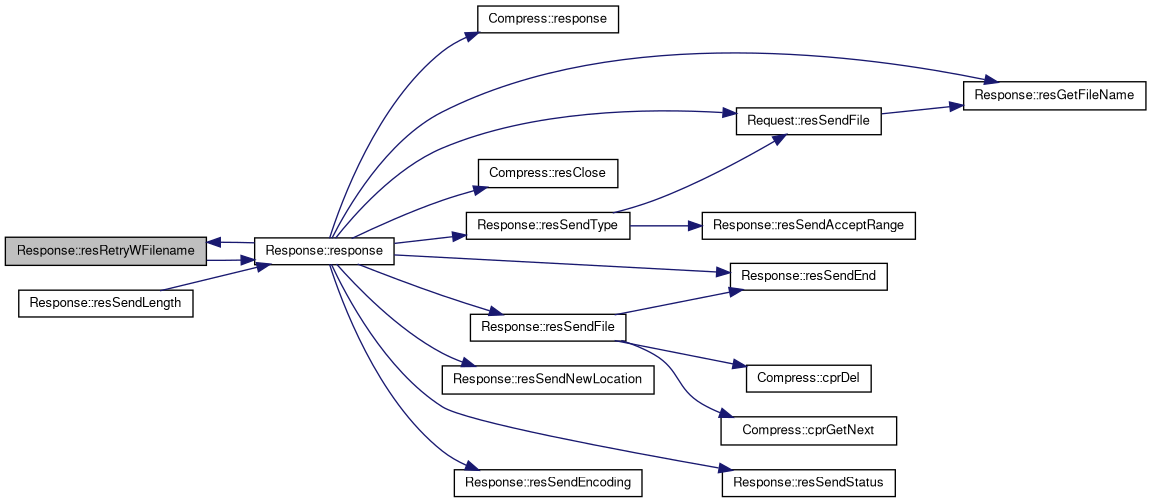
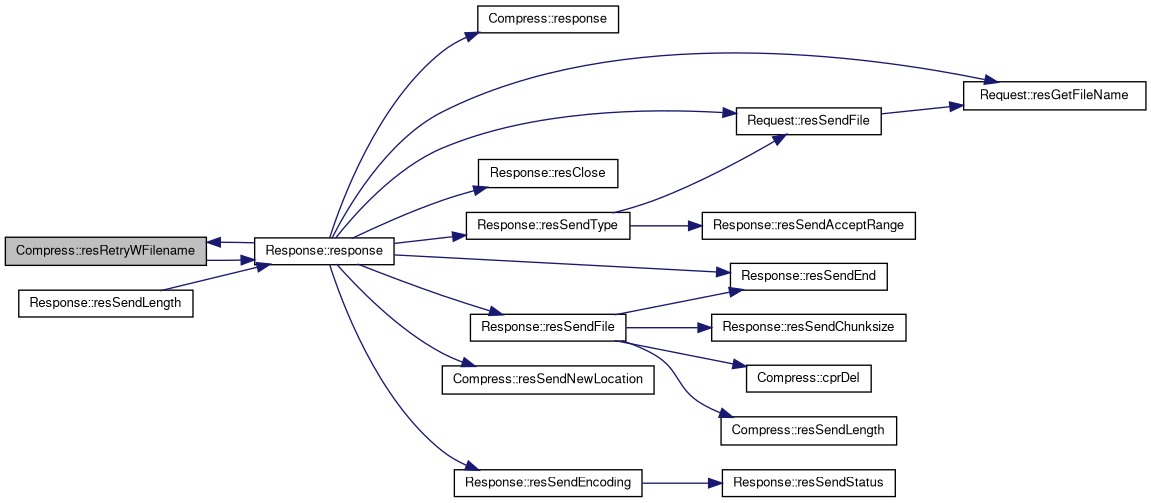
  digraph {
    rankdir=LR
    node [color=black fontname=FreeSans fontsize=10 shape=record]
    edge [color=midnightblue fontname=FreeSans fontsize=10 labelfontname=FreeSans labelfontsize=10 style=solid]
-   n1 [fillcolor=grey75 fontcolor=black height=0.2 label="Response::resRetryWFilename" style=filled width=0.4]
+   n1 [fillcolor=grey75 fontcolor=black height=0.2 label="Compress::resRetryWFilename" style=filled width=0.4]
    n2 [height=0.2 label="Response::response" width=0.4]
    n3 [height=0.2 label="Compress::response" width=0.4]
    n4 [height=0.2 label="Request::resSendFile" width=0.4]
-   n5 [height=0.2 label="Response::resGetFileName" width=0.4]
-   n6 [height=0.2 label="Compress::resClose" width=0.4]
+   n5 [height=0.2 label="Request::resGetFileName" width=0.4]
+   n6 [height=0.2 label="Response::resClose" width=0.4]
    n7 [height=0.2 label="Response::resSendEncoding" width=0.4]
    n8 [height=0.2 label="Response::resSendEnd" width=0.4]
    n9 [height=0.2 label="Response::resSendFile" width=0.4]
-   n10 [height=0.2 label="Response::resSendNewLocation" width=0.4]
+   n10 [height=0.2 label="Compress::resSendNewLocation" width=0.4]
    n11 [height=0.2 label="Response::resSendStatus" width=0.4]
    n12 [height=0.2 label="Response::resSendType" width=0.4]
    n13 [height=0.2 label="Compress::cprDel" width=0.4]
-   n14 [height=0.2 label="Compress::cprGetNext" width=0.4]
+   n14 [height=0.2 label="Compress::resSendLength" width=0.4]
+   n15 [height=0.2 label="Response::resSendChunksize" width=0.4]
    n16 [height=0.2 label="Response::resSendLength" width=0.4]
    n17 [height=0.2 label="Response::resSendAcceptRange" width=0.4]
    n1 -> n2
    n2 -> n1
    n2 -> n3
    n2 -> n4
    n2 -> n5
    n2 -> n6
    n2 -> n7
    n2 -> n8
    n2 -> n9
    n2 -> n10
-   n2 -> n11
+   n7 -> n11
    n2 -> n12
    n4 -> n5
    n9 -> n8
    n9 -> n13
    n9 -> n14
+   n9 -> n15
    n12 -> n4
    n12 -> n17
    n16 -> n2
  }
